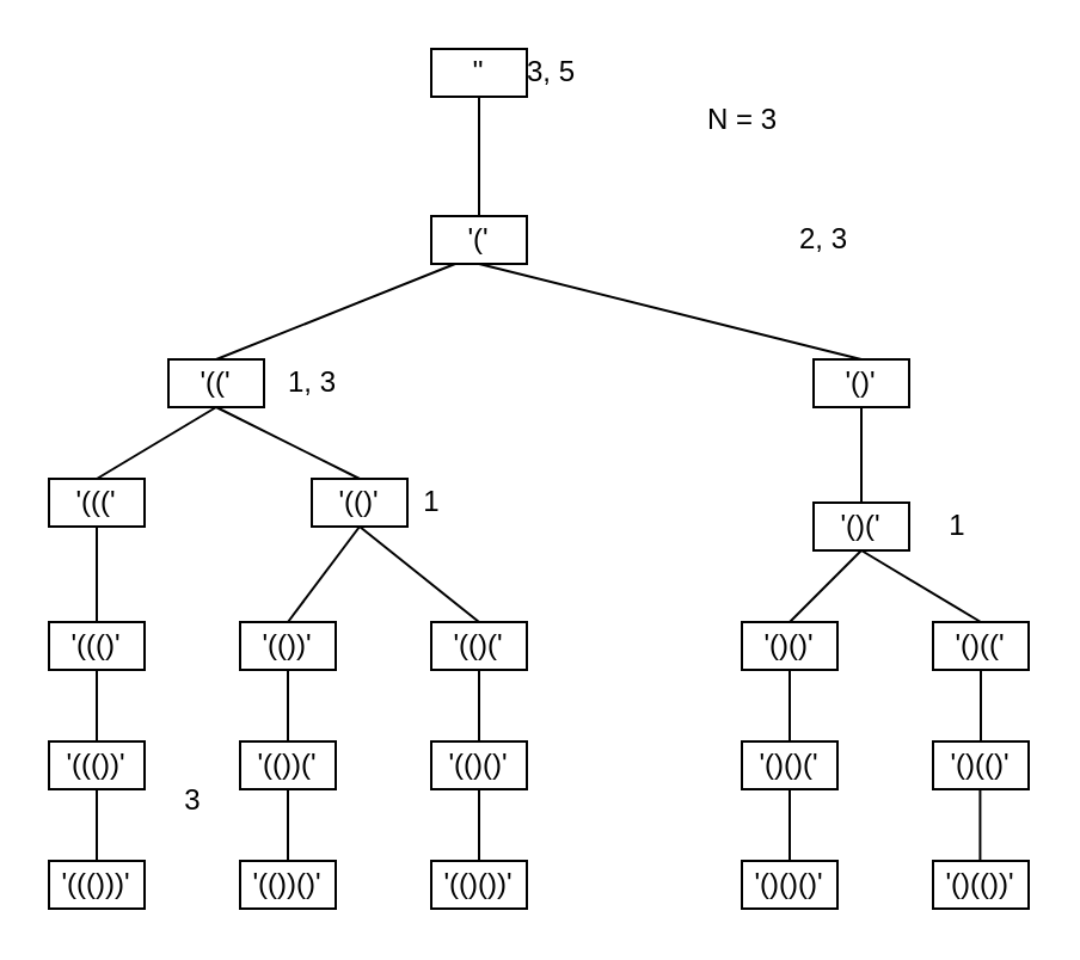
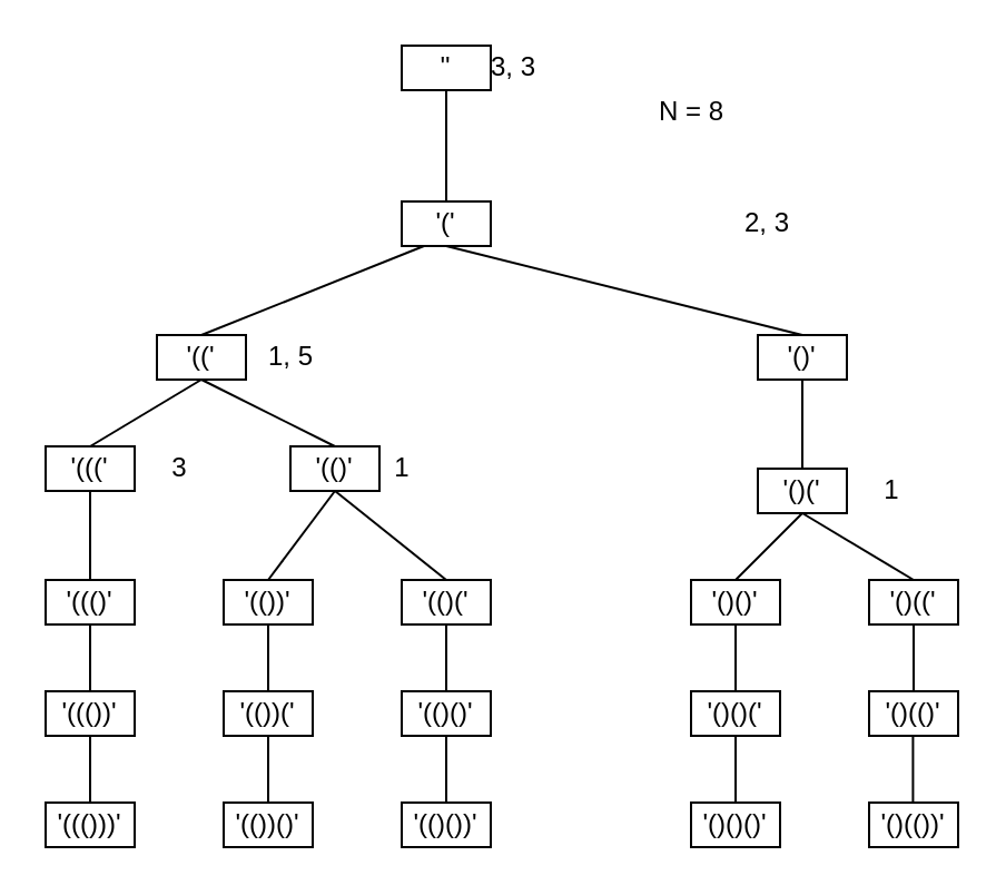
  <mxCell id="0" />
  <mxCell id="1" parent="0" />
  <mxCell id="2" value="''" style="rounded=0;whiteSpace=wrap;html=1;" vertex="1" parent="1"><mxGeometry x="180" y="20" width="40" height="20" as="geometry" /></mxCell>
  <mxCell id="3" value="'('" style="rounded=0;whiteSpace=wrap;html=1;" vertex="1" parent="1"><mxGeometry x="180" y="90" width="40" height="20" as="geometry" /></mxCell>
  <mxCell id="4" value="" style="endArrow=none;html=1;entryX=0.5;entryY=1;entryDx=0;entryDy=0;" edge="1" parent="1" target="2"><mxGeometry width="50" height="50" relative="1" as="geometry"><mxPoint x="200" y="90" as="sourcePoint" /><mxPoint x="250" y="40" as="targetPoint" /></mxGeometry></mxCell>
  <mxCell id="5" value="'(('" style="rounded=0;whiteSpace=wrap;html=1;" vertex="1" parent="1"><mxGeometry x="70" y="150" width="40" height="20" as="geometry" /></mxCell>
  <mxCell id="6" value="" style="endArrow=none;html=1;exitX=0.5;exitY=0;exitDx=0;exitDy=0;entryX=0.25;entryY=1;entryDx=0;entryDy=0;" edge="1" parent="1" source="5" target="3"><mxGeometry width="50" height="50" relative="1" as="geometry"><mxPoint x="120" y="160" as="sourcePoint" /><mxPoint x="160" y="120" as="targetPoint" /></mxGeometry></mxCell>
  <mxCell id="7" value="'()'" style="rounded=0;whiteSpace=wrap;html=1;" vertex="1" parent="1"><mxGeometry x="340" y="150" width="40" height="20" as="geometry" /></mxCell>
  <mxCell id="8" value="" style="endArrow=none;html=1;exitX=0.5;exitY=1;exitDx=0;exitDy=0;entryX=0.5;entryY=0;entryDx=0;entryDy=0;" edge="1" parent="1" source="3" target="7"><mxGeometry width="50" height="50" relative="1" as="geometry"><mxPoint x="200" y="150" as="sourcePoint" /><mxPoint x="250" y="100" as="targetPoint" /></mxGeometry></mxCell>
  <mxCell id="9" value="'(()'" style="rounded=0;whiteSpace=wrap;html=1;" vertex="1" parent="1"><mxGeometry x="130" y="200" width="40" height="20" as="geometry" /></mxCell>
  <mxCell id="10" value="" style="endArrow=none;html=1;exitX=0.5;exitY=0;exitDx=0;exitDy=0;" edge="1" parent="1" source="9"><mxGeometry width="50" height="50" relative="1" as="geometry"><mxPoint x="40" y="220" as="sourcePoint" /><mxPoint x="90" y="170" as="targetPoint" /></mxGeometry></mxCell>
- <mxCell id="11" value="N = 3" style="text;html=1;align=center;verticalAlign=middle;resizable=0;points=[];autosize=1;" vertex="1" parent="1"><mxGeometry x="290" y="40" width="40" height="20" as="geometry" /></mxCell>
+ <mxCell id="11" value="N = 8" style="text;html=1;align=center;verticalAlign=middle;resizable=0;points=[];autosize=1;" vertex="1" parent="1"><mxGeometry x="290" y="40" width="40" height="20" as="geometry" /></mxCell>
  <mxCell id="12" value="'()('" style="rounded=0;whiteSpace=wrap;html=1;" vertex="1" parent="1"><mxGeometry x="340" y="210" width="40" height="20" as="geometry" /></mxCell>
  <mxCell id="13" value="" style="endArrow=none;html=1;entryX=0.5;entryY=1;entryDx=0;entryDy=0;" edge="1" parent="1" source="12" target="7"><mxGeometry width="50" height="50" relative="1" as="geometry"><mxPoint x="340" y="240" as="sourcePoint" /><mxPoint x="390" y="190" as="targetPoint" /></mxGeometry></mxCell>
  <mxCell id="14" value="'(())'" style="rounded=0;whiteSpace=wrap;html=1;" vertex="1" parent="1"><mxGeometry x="100" y="260" width="40" height="20" as="geometry" /></mxCell>
  <mxCell id="15" value="" style="endArrow=none;html=1;exitX=0.5;exitY=0;exitDx=0;exitDy=0;entryX=0.5;entryY=1;entryDx=0;entryDy=0;" edge="1" parent="1" source="14" target="9"><mxGeometry width="50" height="50" relative="1" as="geometry"><mxPoint x="220" y="240" as="sourcePoint" /><mxPoint x="270" y="190" as="targetPoint" /></mxGeometry></mxCell>
  <mxCell id="16" value="'()()'" style="rounded=0;whiteSpace=wrap;html=1;" vertex="1" parent="1"><mxGeometry x="310" y="260" width="40" height="20" as="geometry" /></mxCell>
  <mxCell id="17" value="" style="endArrow=none;html=1;exitX=0.5;exitY=0;exitDx=0;exitDy=0;entryX=0.5;entryY=1;entryDx=0;entryDy=0;" edge="1" parent="1" source="16" target="12"><mxGeometry width="50" height="50" relative="1" as="geometry"><mxPoint x="340" y="240" as="sourcePoint" /><mxPoint x="390" y="190" as="targetPoint" /></mxGeometry></mxCell>
  <mxCell id="18" value="'((('" style="rounded=0;whiteSpace=wrap;html=1;" vertex="1" parent="1"><mxGeometry x="20" y="200" width="40" height="20" as="geometry" /></mxCell>
  <mxCell id="19" value="" style="endArrow=none;html=1;exitX=0.5;exitY=0;exitDx=0;exitDy=0;" edge="1" parent="1" source="18"><mxGeometry width="50" height="50" relative="1" as="geometry"><mxPoint x="220" y="240" as="sourcePoint" /><mxPoint x="90" y="170" as="targetPoint" /></mxGeometry></mxCell>
  <mxCell id="20" value="'((()'" style="rounded=0;whiteSpace=wrap;html=1;" vertex="1" parent="1"><mxGeometry x="20" y="260" width="40" height="20" as="geometry" /></mxCell>
  <mxCell id="21" value="" style="endArrow=none;html=1;exitX=0.5;exitY=0;exitDx=0;exitDy=0;entryX=0.5;entryY=1;entryDx=0;entryDy=0;" edge="1" parent="1" source="20" target="18"><mxGeometry width="50" height="50" relative="1" as="geometry"><mxPoint x="220" y="240" as="sourcePoint" /><mxPoint x="270" y="190" as="targetPoint" /></mxGeometry></mxCell>
  <mxCell id="22" value="'((())'" style="rounded=0;whiteSpace=wrap;html=1;" vertex="1" parent="1"><mxGeometry x="20" y="310" width="40" height="20" as="geometry" /></mxCell>
  <mxCell id="23" value="" style="endArrow=none;html=1;exitX=0.5;exitY=0;exitDx=0;exitDy=0;entryX=0.5;entryY=1;entryDx=0;entryDy=0;" edge="1" parent="1" source="22" target="20"><mxGeometry width="50" height="50" relative="1" as="geometry"><mxPoint x="220" y="240" as="sourcePoint" /><mxPoint x="270" y="190" as="targetPoint" /></mxGeometry></mxCell>
  <mxCell id="24" value="'((()))'" style="rounded=0;whiteSpace=wrap;html=1;" vertex="1" parent="1"><mxGeometry x="20" y="360" width="40" height="20" as="geometry" /></mxCell>
  <mxCell id="25" value="" style="endArrow=none;html=1;exitX=0.5;exitY=0;exitDx=0;exitDy=0;entryX=0.5;entryY=1;entryDx=0;entryDy=0;" edge="1" parent="1" source="24" target="22"><mxGeometry width="50" height="50" relative="1" as="geometry"><mxPoint x="36" y="361" as="sourcePoint" /><mxPoint x="270" y="190" as="targetPoint" /></mxGeometry></mxCell>
  <mxCell id="26" value="'(())('" style="rounded=0;whiteSpace=wrap;html=1;" vertex="1" parent="1"><mxGeometry x="100" y="310" width="40" height="20" as="geometry" /></mxCell>
  <mxCell id="27" value="'(())()'" style="rounded=0;whiteSpace=wrap;html=1;" vertex="1" parent="1"><mxGeometry x="100" y="360" width="40" height="20" as="geometry" /></mxCell>
  <mxCell id="28" value="'(()('" style="rounded=0;whiteSpace=wrap;html=1;" vertex="1" parent="1"><mxGeometry x="180" y="260" width="40" height="20" as="geometry" /></mxCell>
  <mxCell id="29" value="" style="endArrow=none;html=1;entryX=0.5;entryY=1;entryDx=0;entryDy=0;" edge="1" parent="1" target="14"><mxGeometry width="50" height="50" relative="1" as="geometry"><mxPoint x="120" y="310" as="sourcePoint" /><mxPoint x="160" y="270" as="targetPoint" /></mxGeometry></mxCell>
  <mxCell id="30" value="" style="endArrow=none;html=1;exitX=0.5;exitY=0;exitDx=0;exitDy=0;" edge="1" parent="1" source="28"><mxGeometry width="50" height="50" relative="1" as="geometry"><mxPoint x="220" y="240" as="sourcePoint" /><mxPoint x="150" y="220" as="targetPoint" /></mxGeometry></mxCell>
  <mxCell id="31" value="'(()()'" style="rounded=0;whiteSpace=wrap;html=1;" vertex="1" parent="1"><mxGeometry x="180" y="310" width="40" height="20" as="geometry" /></mxCell>
  <mxCell id="32" value="'(()())'" style="rounded=0;whiteSpace=wrap;html=1;" vertex="1" parent="1"><mxGeometry x="180" y="360" width="40" height="20" as="geometry" /></mxCell>
  <mxCell id="33" value="" style="endArrow=none;html=1;entryX=0.5;entryY=1;entryDx=0;entryDy=0;" edge="1" parent="1" target="28"><mxGeometry width="50" height="50" relative="1" as="geometry"><mxPoint x="200" y="310" as="sourcePoint" /><mxPoint x="240" y="260" as="targetPoint" /></mxGeometry></mxCell>
  <mxCell id="34" value="" style="endArrow=none;html=1;exitX=0.5;exitY=0;exitDx=0;exitDy=0;entryX=0.5;entryY=1;entryDx=0;entryDy=0;" edge="1" parent="1" source="32" target="31"><mxGeometry width="50" height="50" relative="1" as="geometry"><mxPoint x="244" y="290" as="sourcePoint" /><mxPoint x="284" y="250" as="targetPoint" /></mxGeometry></mxCell>
  <mxCell id="35" value="" style="endArrow=none;html=1;entryX=0.5;entryY=1;entryDx=0;entryDy=0;" edge="1" parent="1" target="26"><mxGeometry width="50" height="50" relative="1" as="geometry"><mxPoint x="120" y="360" as="sourcePoint" /><mxPoint x="160" y="320" as="targetPoint" /></mxGeometry></mxCell>
  <mxCell id="36" value="'()(('" style="rounded=0;whiteSpace=wrap;html=1;" vertex="1" parent="1"><mxGeometry x="390" y="260" width="40" height="20" as="geometry" /></mxCell>
  <mxCell id="37" value="'()()('" style="rounded=0;whiteSpace=wrap;html=1;" vertex="1" parent="1"><mxGeometry x="310" y="310" width="40" height="20" as="geometry" /></mxCell>
  <mxCell id="38" value="'()()()'" style="rounded=0;whiteSpace=wrap;html=1;" vertex="1" parent="1"><mxGeometry x="310" y="360" width="40" height="20" as="geometry" /></mxCell>
  <mxCell id="39" value="'()(()'" style="rounded=0;whiteSpace=wrap;html=1;" vertex="1" parent="1"><mxGeometry x="390" y="310" width="40" height="20" as="geometry" /></mxCell>
  <mxCell id="40" value="'()(())'" style="rounded=0;whiteSpace=wrap;html=1;" vertex="1" parent="1"><mxGeometry x="390" y="360" width="40" height="20" as="geometry" /></mxCell>
  <mxCell id="41" value="" style="endArrow=none;html=1;exitX=0.5;exitY=0;exitDx=0;exitDy=0;entryX=0.5;entryY=1;entryDx=0;entryDy=0;" edge="1" parent="1" source="36" target="12"><mxGeometry width="50" height="50" relative="1" as="geometry"><mxPoint x="220" y="240" as="sourcePoint" /><mxPoint x="270" y="190" as="targetPoint" /></mxGeometry></mxCell>
  <mxCell id="42" value="" style="endArrow=none;html=1;exitX=0.5;exitY=0;exitDx=0;exitDy=0;entryX=0.5;entryY=1;entryDx=0;entryDy=0;" edge="1" parent="1" source="37" target="16"><mxGeometry width="50" height="50" relative="1" as="geometry"><mxPoint x="220" y="240" as="sourcePoint" /><mxPoint x="270" y="190" as="targetPoint" /></mxGeometry></mxCell>
  <mxCell id="43" value="" style="endArrow=none;html=1;exitX=0.5;exitY=0;exitDx=0;exitDy=0;entryX=0.5;entryY=1;entryDx=0;entryDy=0;" edge="1" parent="1" source="38" target="37"><mxGeometry width="50" height="50" relative="1" as="geometry"><mxPoint x="220" y="240" as="sourcePoint" /><mxPoint x="270" y="190" as="targetPoint" /></mxGeometry></mxCell>
  <mxCell id="44" value="" style="endArrow=none;html=1;exitX=0.5;exitY=0;exitDx=0;exitDy=0;entryX=0.5;entryY=1;entryDx=0;entryDy=0;" edge="1" parent="1" source="39" target="36"><mxGeometry width="50" height="50" relative="1" as="geometry"><mxPoint x="340" y="320" as="sourcePoint" /><mxPoint x="340" y="290" as="targetPoint" /><Array as="points" /></mxGeometry></mxCell>
  <mxCell id="45" value="" style="endArrow=none;html=1;exitX=0.5;exitY=0;exitDx=0;exitDy=0;entryX=0.5;entryY=1;entryDx=0;entryDy=0;" edge="1" parent="1"><mxGeometry width="50" height="50" relative="1" as="geometry"><mxPoint x="409.71" y="360" as="sourcePoint" /><mxPoint x="409.71" y="330" as="targetPoint" /><Array as="points" /></mxGeometry></mxCell>
- <mxCell id="46" value="3, 5" style="text;html=1;align=center;verticalAlign=middle;resizable=0;points=[];autosize=1;" vertex="1" parent="1"><mxGeometry x="210" y="20" width="40" height="20" as="geometry" /></mxCell>
+ <mxCell id="46" value="3, 3" style="text;html=1;align=center;verticalAlign=middle;resizable=0;points=[];autosize=1;" vertex="1" parent="1"><mxGeometry x="210" y="20" width="40" height="20" as="geometry" /></mxCell>
  <mxCell id="47" value="2, 3" style="text;html=1;align=center;verticalAlign=middle;resizable=0;points=[];autosize=1;" vertex="1" parent="1"><mxGeometry x="324" y="90" width="40" height="20" as="geometry" /></mxCell>
- <mxCell id="48" value="1, 3" style="text;html=1;align=center;verticalAlign=middle;resizable=0;points=[];autosize=1;" vertex="1" parent="1"><mxGeometry x="110" y="150" width="40" height="20" as="geometry" /></mxCell>
- <mxCell id="49" value="3" style="text;html=1;align=center;verticalAlign=middle;resizable=0;points=[];autosize=1;" vertex="1" parent="1"><mxGeometry x="70" y="325" width="20" height="20" as="geometry" /></mxCell>
+ <mxCell id="48" value="1, 5" style="text;html=1;align=center;verticalAlign=middle;resizable=0;points=[];autosize=1;" vertex="1" parent="1"><mxGeometry x="110" y="150" width="40" height="20" as="geometry" /></mxCell>
+ <mxCell id="49" value="3" style="text;html=1;align=center;verticalAlign=middle;resizable=0;points=[];autosize=1;" vertex="1" parent="1"><mxGeometry x="70" y="200" width="20" height="20" as="geometry" /></mxCell>
  <mxCell id="50" value="1" style="text;html=1;align=center;verticalAlign=middle;resizable=0;points=[];autosize=1;" vertex="1" parent="1"><mxGeometry x="170" y="200" width="20" height="20" as="geometry" /></mxCell>
  <mxCell id="51" value="1" style="text;html=1;align=center;verticalAlign=middle;resizable=0;points=[];autosize=1;" vertex="1" parent="1"><mxGeometry x="390" y="210" width="20" height="20" as="geometry" /></mxCell>
